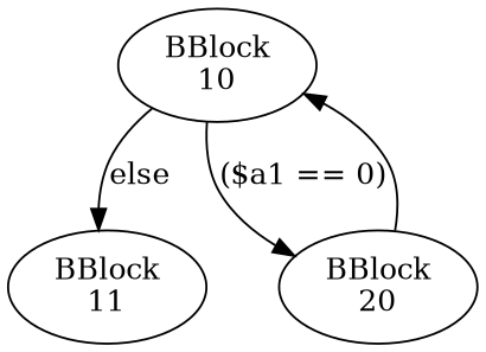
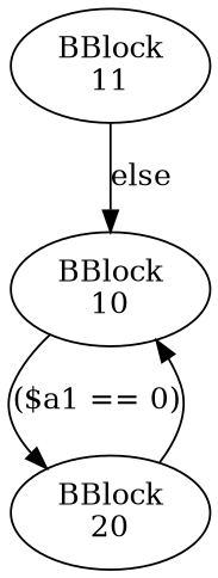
  digraph {
    n1 [label="BBlock\n10"]
    n2 [label="BBlock\n11"]
    n3 [label="BBlock\n20"]
-   n1 -> n2 [label=else]
+   n2 -> n1 [label=else]
    n1 -> n3 [label="($a1 == 0)"]
    n3 -> n1
  }
